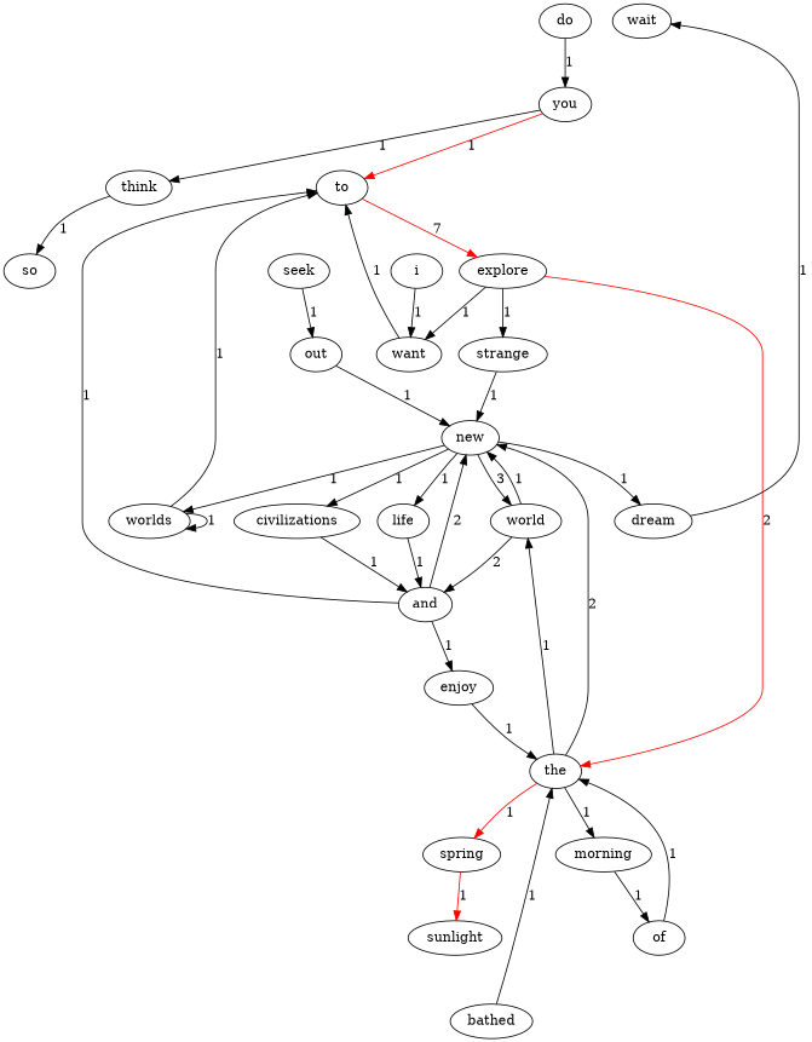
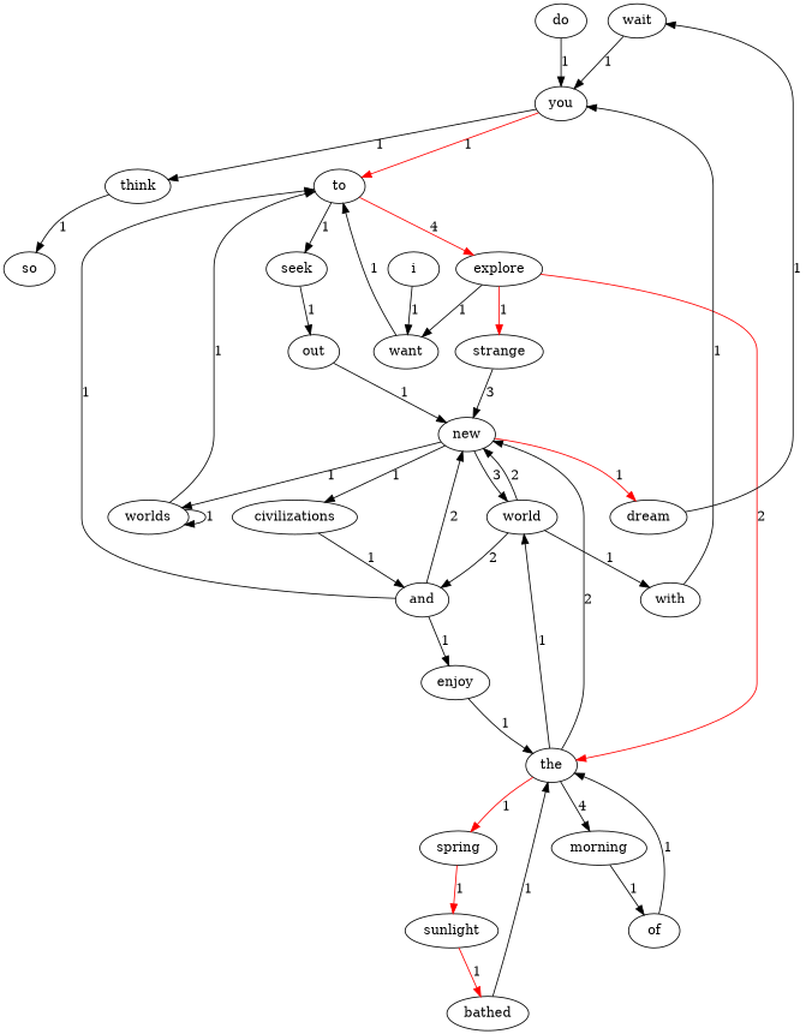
  digraph {
    edge [color=black]
    wait
    you
    to
    think
    worlds
    seek
    explore
    enjoy
    the
    new
    spring
    world
    morning
    do
    out
-   life
    and
    civilizations
    dream
    sunlight
    bathed
+   with
    of
    so
    strange
    want
    i
+   wait -> you [label=1]
    you -> to [color=red label=1]
    you -> think [label=1]
-   to -> explore [color=red label=7]
+   to -> seek [label=1]
+   to -> explore [color=red label=4]
    think -> so [label=1]
    worlds -> to [label=1]
    worlds -> worlds [label=1]
    seek -> out [label=1]
    explore -> the [color=red label=2]
-   explore -> strange [label=1]
+   explore -> strange [color=red label=1]
    explore -> want [label=1]
    enjoy -> the [label=1]
    the -> new [label=2]
    the -> spring [color=red label=1]
    the -> world [label=1]
-   the -> morning [label=1]
+   the -> morning [label=4]
    new -> worlds [label=1]
    new -> world [label=3]
-   new -> life [label=1]
    new -> civilizations [label=1]
-   new -> dream [label=1]
+   new -> dream [color=red label=1]
    spring -> sunlight [color=red label=1]
-   world -> new [label=1]
+   world -> new [label=2]
    world -> and [label=2]
+   world -> with [label=1]
    morning -> of [label=1]
    do -> you [label=1]
    out -> new [label=1]
-   life -> and [label=1]
    and -> to [label=1]
    and -> enjoy [label=1]
    and -> new [label=2]
    civilizations -> and [label=1]
    dream -> wait [label=1]
+   sunlight -> bathed [color=red label=1]
    bathed -> the [label=1]
+   with -> you [label=1]
    of -> the [label=1]
-   strange -> new [label=1]
+   strange -> new [label=3]
    want -> to [label=1]
    i -> want [label=1]
  }
